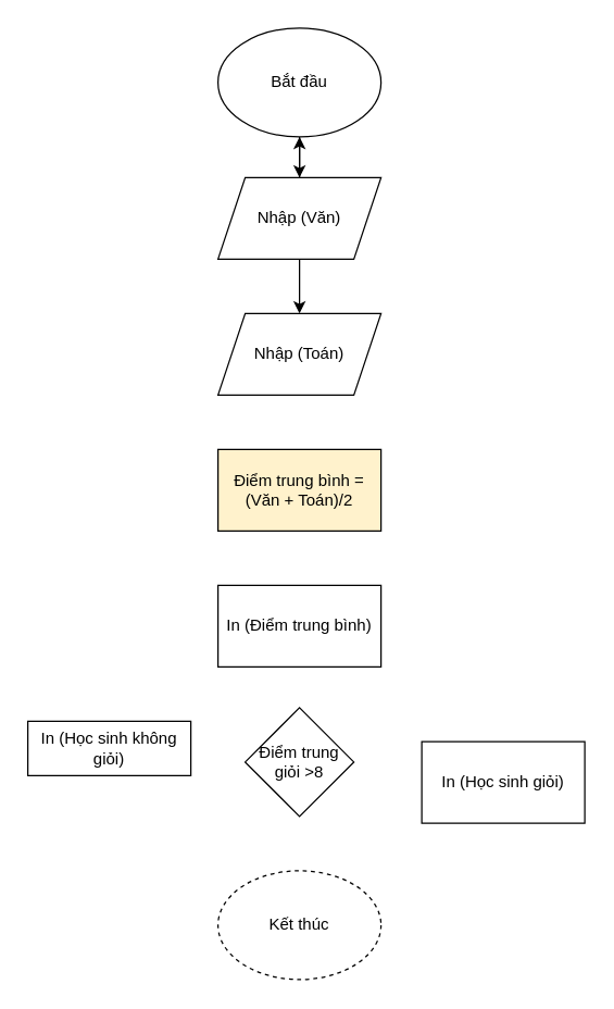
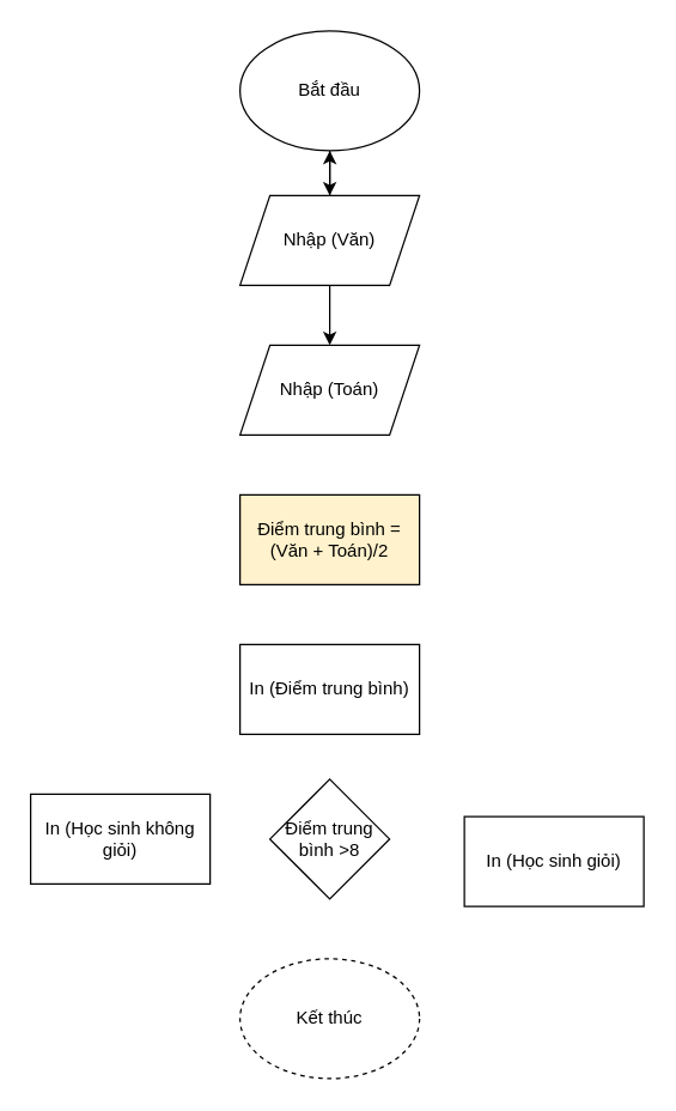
  <mxCell id="0" />
  <mxCell id="1" parent="0" />
  <mxCell id="2" style="edgeStyle=orthogonalEdgeStyle;rounded=0;orthogonalLoop=1;jettySize=auto;html=1;exitX=0.5;exitY=1;exitDx=0;exitDy=0;entryX=0.5;entryY=0;entryDx=0;entryDy=0;" edge="1" parent="1" source="3" target="6"><mxGeometry relative="1" as="geometry" /></mxCell>
  <mxCell id="3" value="Bắt đầu" style="ellipse;whiteSpace=wrap;html=1;" vertex="1" parent="1"><mxGeometry x="160" y="20" width="120" height="80" as="geometry" /></mxCell>
  <mxCell id="4" style="edgeStyle=orthogonalEdgeStyle;rounded=0;orthogonalLoop=1;jettySize=auto;html=1;exitX=0.5;exitY=1;exitDx=0;exitDy=0;entryX=0.5;entryY=0;entryDx=0;entryDy=0;" edge="1" parent="1" source="6"><mxGeometry relative="1" as="geometry"><mxPoint x="220" y="230" as="targetPoint" /></mxGeometry></mxCell>
  <mxCell id="5" value="" style="edgeStyle=orthogonalEdgeStyle;rounded=0;orthogonalLoop=1;jettySize=auto;html=1;" edge="1" parent="1" source="6" target="3"><mxGeometry relative="1" as="geometry" /></mxCell>
  <mxCell id="6" value="Nhập (Văn)" style="shape=parallelogram;perimeter=parallelogramPerimeter;whiteSpace=wrap;html=1;fixedSize=1;" vertex="1" parent="1"><mxGeometry x="160" y="130" width="120" height="60" as="geometry" /></mxCell>
  <mxCell id="7" value="Nhập (Toán)" style="shape=parallelogram;perimeter=parallelogramPerimeter;whiteSpace=wrap;html=1;fixedSize=1;" vertex="1" parent="1"><mxGeometry x="160" y="230" width="120" height="60" as="geometry" /></mxCell>
  <mxCell id="8" value="Điểm trung bình = (Văn + Toán)/2" style="rounded=0;whiteSpace=wrap;html=1;fillColor=#fff2cc;" vertex="1" parent="1"><mxGeometry x="160" y="330" width="120" height="60" as="geometry" /></mxCell>
- <mxCell id="9" value="Điểm trung giỏi &amp;gt;8" style="rhombus;whiteSpace=wrap;html=1;" vertex="1" parent="1"><mxGeometry x="180" y="520" width="80" height="80" as="geometry" /></mxCell>
+ <mxCell id="9" value="Điểm trung bình &amp;gt;8" style="rhombus;whiteSpace=wrap;html=1;" vertex="1" parent="1"><mxGeometry x="180" y="520" width="80" height="80" as="geometry" /></mxCell>
  <mxCell id="10" value="&lt;span style=&quot;font-weight: normal;&quot;&gt;In (Học sinh giỏi)&lt;/span&gt;" style="rounded=0;whiteSpace=wrap;html=1;fontStyle=1" vertex="1" parent="1"><mxGeometry x="310" y="545" width="120" height="60" as="geometry" /></mxCell>
- <mxCell id="11" value="&lt;span style=&quot;font-weight: normal;&quot;&gt;In (Học sinh không giỏi)&lt;/span&gt;" style="rounded=0;whiteSpace=wrap;html=1;fontStyle=1" vertex="1" parent="1"><mxGeometry x="20" y="530" width="120" height="40" as="geometry" /></mxCell>
+ <mxCell id="11" value="&lt;span style=&quot;font-weight: normal;&quot;&gt;In (Học sinh không giỏi)&lt;/span&gt;" style="rounded=0;whiteSpace=wrap;html=1;fontStyle=1" vertex="1" parent="1"><mxGeometry x="20" y="530" width="120" height="60" as="geometry" /></mxCell>
  <mxCell id="12" value="In (Điểm trung bình)" style="rounded=0;whiteSpace=wrap;html=1;" vertex="1" parent="1"><mxGeometry x="160" y="430" width="120" height="60" as="geometry" /></mxCell>
  <mxCell id="13" value="Kết thúc" style="ellipse;whiteSpace=wrap;html=1;dashed=1;" vertex="1" parent="1"><mxGeometry x="160" y="640" width="120" height="80" as="geometry" /></mxCell>
